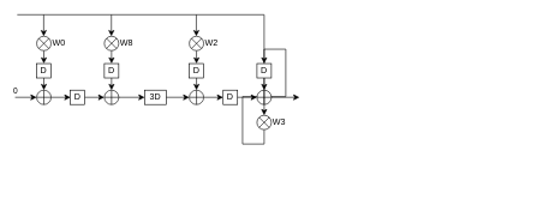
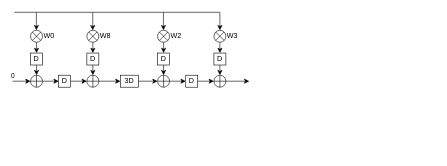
  <mxCell id="0" />
  <mxCell id="1" parent="0" />
  <mxCell id="2" style="edgeStyle=elbowEdgeStyle;rounded=1;entryX=0;entryY=0.25;entryDx=0;entryDy=0;exitX=1;exitY=0.25;exitDx=0;exitDy=0;" parent="1" edge="1"><mxGeometry relative="1" as="geometry"><mxPoint x="623" y="68.75" as="targetPoint" /></mxGeometry></mxCell>
  <mxCell id="3" style="edgeStyle=elbowEdgeStyle;rounded=1;" parent="1" edge="1"><mxGeometry relative="1" as="geometry"><mxPoint x="722.966" y="255" as="targetPoint" /></mxGeometry></mxCell>
  <mxCell id="4" style="edgeStyle=orthogonalEdgeStyle;rounded=0;orthogonalLoop=1;jettySize=auto;html=1;exitX=0.5;exitY=1;exitDx=0;exitDy=0;exitPerimeter=0;entryX=0.5;entryY=0;entryDx=0;entryDy=0;" parent="1" source="5" target="33" edge="1"><mxGeometry relative="1" as="geometry" /></mxCell>
  <mxCell id="5" value="W0" style="verticalLabelPosition=middle;verticalAlign=middle;html=1;shape=mxgraph.flowchart.or;labelPosition=right;align=left;" parent="1" vertex="1"><mxGeometry x="50" y="50" width="20" height="20" as="geometry" /></mxCell>
  <mxCell id="6" style="edgeStyle=orthogonalEdgeStyle;rounded=0;orthogonalLoop=1;jettySize=auto;html=1;exitX=1;exitY=0.5;exitDx=0;exitDy=0;exitPerimeter=0;entryX=0;entryY=0.5;entryDx=0;entryDy=0;" parent="1" source="7" target="8" edge="1"><mxGeometry relative="1" as="geometry" /></mxCell>
  <mxCell id="7" value="" style="verticalLabelPosition=bottom;verticalAlign=top;html=1;shape=mxgraph.flowchart.summing_function;" parent="1" vertex="1"><mxGeometry x="50" y="125" width="20" height="20" as="geometry" /></mxCell>
  <mxCell id="8" value="D" style="whiteSpace=wrap;html=1;aspect=fixed;" parent="1" vertex="1"><mxGeometry x="97" y="125" width="20" height="20" as="geometry" /></mxCell>
  <mxCell id="9" style="edgeStyle=orthogonalEdgeStyle;rounded=0;orthogonalLoop=1;jettySize=auto;html=1;exitX=0.5;exitY=1;exitDx=0;exitDy=0;exitPerimeter=0;entryX=0.5;entryY=0;entryDx=0;entryDy=0;" parent="1" source="10" target="32" edge="1"><mxGeometry relative="1" as="geometry" /></mxCell>
  <mxCell id="10" value="W8" style="verticalLabelPosition=middle;verticalAlign=middle;html=1;shape=mxgraph.flowchart.or;labelPosition=right;align=left;" parent="1" vertex="1"><mxGeometry x="144" y="50" width="20" height="20" as="geometry" /></mxCell>
  <mxCell id="11" style="edgeStyle=orthogonalEdgeStyle;rounded=0;orthogonalLoop=1;jettySize=auto;html=1;exitX=1;exitY=0.5;exitDx=0;exitDy=0;exitPerimeter=0;entryX=0;entryY=0.5;entryDx=0;entryDy=0;" parent="1" source="12" target="14" edge="1"><mxGeometry relative="1" as="geometry"><mxPoint x="194" y="134.5" as="targetPoint" /></mxGeometry></mxCell>
  <mxCell id="12" value="" style="verticalLabelPosition=bottom;verticalAlign=top;html=1;shape=mxgraph.flowchart.summing_function;" parent="1" vertex="1"><mxGeometry x="144" y="125" width="20" height="20" as="geometry" /></mxCell>
  <mxCell id="13" style="edgeStyle=orthogonalEdgeStyle;rounded=0;orthogonalLoop=1;jettySize=auto;html=1;" parent="1" edge="1"><mxGeometry relative="1" as="geometry"><mxPoint x="117" y="135" as="sourcePoint" /><mxPoint x="144" y="135" as="targetPoint" /></mxGeometry></mxCell>
  <mxCell id="14" value="3D" style="rounded=0;whiteSpace=wrap;html=1;" parent="1" vertex="1"><mxGeometry x="200" y="125" width="30" height="20" as="geometry" /></mxCell>
  <mxCell id="15" style="edgeStyle=orthogonalEdgeStyle;rounded=0;orthogonalLoop=1;jettySize=auto;html=1;exitX=0.5;exitY=1;exitDx=0;exitDy=0;exitPerimeter=0;entryX=0.5;entryY=0;entryDx=0;entryDy=0;" parent="1" source="16" target="30" edge="1"><mxGeometry relative="1" as="geometry" /></mxCell>
  <mxCell id="16" value="W2" style="verticalLabelPosition=middle;verticalAlign=middle;html=1;shape=mxgraph.flowchart.or;labelPosition=right;align=left;" parent="1" vertex="1"><mxGeometry x="262" y="50" width="20" height="20" as="geometry" /></mxCell>
  <mxCell id="17" style="edgeStyle=orthogonalEdgeStyle;rounded=0;orthogonalLoop=1;jettySize=auto;html=1;exitX=1;exitY=0.5;exitDx=0;exitDy=0;exitPerimeter=0;entryX=0;entryY=0.5;entryDx=0;entryDy=0;" parent="1" source="18" target="19" edge="1"><mxGeometry relative="1" as="geometry" /></mxCell>
  <mxCell id="18" value="" style="verticalLabelPosition=bottom;verticalAlign=top;html=1;shape=mxgraph.flowchart.summing_function;" parent="1" vertex="1"><mxGeometry x="262" y="125" width="20" height="20" as="geometry" /></mxCell>
  <mxCell id="19" value="D" style="whiteSpace=wrap;html=1;aspect=fixed;" parent="1" vertex="1"><mxGeometry x="309" y="125" width="20" height="20" as="geometry" /></mxCell>
  <mxCell id="20" style="edgeStyle=orthogonalEdgeStyle;rounded=0;orthogonalLoop=1;jettySize=auto;html=1;exitX=0.5;exitY=1;exitDx=0;exitDy=0;exitPerimeter=0;entryX=0.5;entryY=0;entryDx=0;entryDy=0;" parent="1" source="21" target="34" edge="1"><mxGeometry relative="1" as="geometry" /></mxCell>
- <mxCell id="21" value="W3" style="verticalLabelPosition=middle;verticalAlign=middle;html=1;shape=mxgraph.flowchart.or;labelPosition=right;align=left;" parent="1" vertex="1"><mxGeometry x="356" y="160" width="20" height="20" as="geometry" /></mxCell>
+ <mxCell id="21" value="W3" style="verticalLabelPosition=middle;verticalAlign=middle;html=1;shape=mxgraph.flowchart.or;labelPosition=right;align=left;" parent="1" vertex="1"><mxGeometry x="356" y="50" width="20" height="20" as="geometry" /></mxCell>
  <mxCell id="22" value="" style="edgeStyle=orthogonalEdgeStyle;rounded=0;orthogonalLoop=1;jettySize=auto;html=1;exitX=1;exitY=0.5;exitDx=0;exitDy=0;exitPerimeter=0;labelPosition=right;verticalLabelPosition=top;align=left;verticalAlign=bottom;spacingRight=0;spacingLeft=9;spacingBottom=3;" parent="1" source="23" edge="1"><mxGeometry relative="1" as="geometry"><mxPoint x="415" y="135.182" as="targetPoint" /></mxGeometry></mxCell>
  <mxCell id="23" value="" style="verticalLabelPosition=bottom;verticalAlign=top;html=1;shape=mxgraph.flowchart.summing_function;" parent="1" vertex="1"><mxGeometry x="356" y="125" width="20" height="20" as="geometry" /></mxCell>
  <mxCell id="24" style="edgeStyle=orthogonalEdgeStyle;rounded=0;orthogonalLoop=1;jettySize=auto;html=1;" parent="1" edge="1"><mxGeometry relative="1" as="geometry"><mxPoint x="329" y="135" as="sourcePoint" /><mxPoint x="356" y="135" as="targetPoint" /></mxGeometry></mxCell>
  <mxCell id="25" value="" style="endArrow=classic;html=1;rounded=0;entryX=0.5;entryY=0;entryDx=0;entryDy=0;entryPerimeter=0;labelPosition=left;verticalLabelPosition=top;align=right;verticalAlign=bottom;spacingRight=170;" parent="1" target="21" edge="1"><mxGeometry width="50" height="50" relative="1" as="geometry"><mxPoint y="20" as="sourcePoint" x="23" /><mxPoint x="183" y="10" as="targetPoint" /><Array as="points"><mxPoint x="366" y="20" /></Array></mxGeometry></mxCell>
  <mxCell id="26" style="edgeStyle=orthogonalEdgeStyle;rounded=0;orthogonalLoop=1;jettySize=auto;html=1;exitX=0.5;exitY=1;exitDx=0;exitDy=0;exitPerimeter=0;entryX=0.5;entryY=0;entryDx=0;entryDy=0;entryPerimeter=0;" parent="1" edge="1"><mxGeometry relative="1" as="geometry"><mxPoint x="59.77" y="20" as="sourcePoint" /><mxPoint x="59.77" y="50" as="targetPoint" /></mxGeometry></mxCell>
  <mxCell id="27" style="edgeStyle=orthogonalEdgeStyle;rounded=0;orthogonalLoop=1;jettySize=auto;html=1;exitX=0.5;exitY=1;exitDx=0;exitDy=0;exitPerimeter=0;entryX=0.5;entryY=0;entryDx=0;entryDy=0;entryPerimeter=0;" parent="1" edge="1"><mxGeometry relative="1" as="geometry"><mxPoint x="153.77" y="20" as="sourcePoint" /><mxPoint x="153.77" y="50" as="targetPoint" /></mxGeometry></mxCell>
  <mxCell id="28" style="edgeStyle=orthogonalEdgeStyle;rounded=0;orthogonalLoop=1;jettySize=auto;html=1;exitX=0.5;exitY=1;exitDx=0;exitDy=0;exitPerimeter=0;entryX=0.5;entryY=0;entryDx=0;entryDy=0;entryPerimeter=0;" parent="1" edge="1"><mxGeometry relative="1" as="geometry"><mxPoint x="271.77" y="20" as="sourcePoint" /><mxPoint x="271.77" y="50" as="targetPoint" /></mxGeometry></mxCell>
  <mxCell id="29" value="0" style="edgeStyle=orthogonalEdgeStyle;rounded=0;orthogonalLoop=1;jettySize=auto;html=1;labelPosition=left;verticalLabelPosition=top;align=right;verticalAlign=bottom;spacingRight=10;" parent="1" edge="1"><mxGeometry x="-0.001" relative="1" as="geometry"><mxPoint x="20" y="135" as="sourcePoint" /><mxPoint x="50" y="134.81" as="targetPoint" /><mxPoint as="offset" /></mxGeometry></mxCell>
  <mxCell id="30" value="D" style="whiteSpace=wrap;html=1;aspect=fixed;" parent="1" vertex="1"><mxGeometry x="262" y="88" width="20" height="20" as="geometry" /></mxCell>
  <mxCell id="31" style="edgeStyle=orthogonalEdgeStyle;rounded=0;orthogonalLoop=1;jettySize=auto;html=1;exitX=0.5;exitY=1;exitDx=0;exitDy=0;entryX=0.5;entryY=0;entryDx=0;entryDy=0;entryPerimeter=0;" parent="1" source="30" target="18" edge="1"><mxGeometry relative="1" as="geometry" /></mxCell>
  <mxCell id="32" value="D" style="whiteSpace=wrap;html=1;aspect=fixed;" parent="1" vertex="1"><mxGeometry x="144" y="88" width="20" height="20" as="geometry" /></mxCell>
  <mxCell id="33" value="D" style="whiteSpace=wrap;html=1;aspect=fixed;" parent="1" vertex="1"><mxGeometry x="50" y="88" width="20" height="20" as="geometry" /></mxCell>
  <mxCell id="34" value="D" style="whiteSpace=wrap;html=1;aspect=fixed;" parent="1" vertex="1"><mxGeometry x="356" y="88" width="20" height="20" as="geometry" /></mxCell>
  <mxCell id="35" style="edgeStyle=orthogonalEdgeStyle;rounded=0;orthogonalLoop=1;jettySize=auto;html=1;exitX=0.5;exitY=1;exitDx=0;exitDy=0;entryX=0.5;entryY=0;entryDx=0;entryDy=0;entryPerimeter=0;" parent="1" source="33" target="7" edge="1"><mxGeometry relative="1" as="geometry" /></mxCell>
  <mxCell id="36" style="edgeStyle=orthogonalEdgeStyle;rounded=0;orthogonalLoop=1;jettySize=auto;html=1;exitX=0.5;exitY=1;exitDx=0;exitDy=0;entryX=0.5;entryY=0;entryDx=0;entryDy=0;entryPerimeter=0;" parent="1" source="32" target="12" edge="1"><mxGeometry relative="1" as="geometry" /></mxCell>
  <mxCell id="37" style="edgeStyle=orthogonalEdgeStyle;rounded=0;orthogonalLoop=1;jettySize=auto;html=1;exitX=0.5;exitY=1;exitDx=0;exitDy=0;entryX=0.5;entryY=0;entryDx=0;entryDy=0;entryPerimeter=0;" parent="1" source="34" target="23" edge="1"><mxGeometry relative="1" as="geometry" /></mxCell>
  <mxCell id="38" style="edgeStyle=orthogonalEdgeStyle;rounded=0;orthogonalLoop=1;jettySize=auto;html=1;exitX=1;exitY=0.5;exitDx=0;exitDy=0;entryX=0;entryY=0.5;entryDx=0;entryDy=0;entryPerimeter=0;" edge="1" parent="1" source="14" target="18"><mxGeometry relative="1" as="geometry" /></mxCell>
